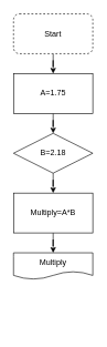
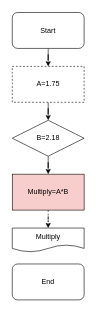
  <mxCell id="0" />
  <mxCell id="1" parent="0" />
  <mxCell id="2" value="" style="edgeStyle=orthogonalEdgeStyle;rounded=0;orthogonalLoop=1;jettySize=auto;html=1;" edge="1" parent="1" source="3" target="5"><mxGeometry relative="1" as="geometry" /></mxCell>
- <mxCell id="3" value="Start" style="rounded=1;whiteSpace=wrap;html=1;dashed=1;" vertex="1" parent="1"><mxGeometry x="20" y="20" width="120" height="60" as="geometry" /></mxCell>
+ <mxCell id="3" value="Start" style="rounded=1;whiteSpace=wrap;html=1;" vertex="1" parent="1"><mxGeometry x="20" y="20" width="120" height="60" as="geometry" /></mxCell>
  <mxCell id="4" value="" style="edgeStyle=orthogonalEdgeStyle;rounded=0;orthogonalLoop=1;jettySize=auto;html=1;" edge="1" parent="1" source="5" target="7"><mxGeometry relative="1" as="geometry" /></mxCell>
- <mxCell id="5" value="A=1.75" style="rounded=0;whiteSpace=wrap;html=1;" vertex="1" parent="1"><mxGeometry x="20" y="110" width="120" height="60" as="geometry" /></mxCell>
+ <mxCell id="5" value="A=1.75" style="rounded=0;whiteSpace=wrap;html=1;dashed=1;" vertex="1" parent="1"><mxGeometry x="20" y="110" width="120" height="60" as="geometry" /></mxCell>
  <mxCell id="6" value="" style="edgeStyle=orthogonalEdgeStyle;rounded=0;orthogonalLoop=1;jettySize=auto;html=1;" edge="1" parent="1" source="7" target="9"><mxGeometry relative="1" as="geometry" /></mxCell>
  <mxCell id="7" value="B=2.18" style="rhombus;whiteSpace=wrap;html=1;" vertex="1" parent="1"><mxGeometry x="20" y="200" width="120" height="60" as="geometry" /></mxCell>
- <mxCell id="8" value="" style="edgeStyle=orthogonalEdgeStyle;rounded=0;orthogonalLoop=1;jettySize=auto;html=1;" edge="1" parent="1" source="9" target="10"><mxGeometry relative="1" as="geometry" /></mxCell>
- <mxCell id="9" value="Multiply=A*B" style="whiteSpace=wrap;html=1;rounded=0;" vertex="1" parent="1"><mxGeometry x="20" y="290" width="120" height="60" as="geometry" /></mxCell>
+ <mxCell id="8" value="" style="edgeStyle=orthogonalEdgeStyle;rounded=0;orthogonalLoop=1;jettySize=auto;html=1;dashed=1;" edge="1" parent="1" source="9" target="10"><mxGeometry relative="1" as="geometry" /></mxCell>
+ <mxCell id="9" value="Multiply=A*B" style="whiteSpace=wrap;html=1;rounded=0;fillColor=#f8cecc;" vertex="1" parent="1"><mxGeometry x="20" y="290" width="120" height="60" as="geometry" /></mxCell>
  <mxCell id="10" value="Multiply" style="shape=document;whiteSpace=wrap;html=1;boundedLbl=1;rounded=0;" vertex="1" parent="1"><mxGeometry x="20" y="380" width="120" height="40" as="geometry" /></mxCell>
+ <mxCell id="11" value="End" style="rounded=1;whiteSpace=wrap;html=1;" vertex="1" parent="1"><mxGeometry x="20" y="440" width="120" height="60" as="geometry" /></mxCell>
